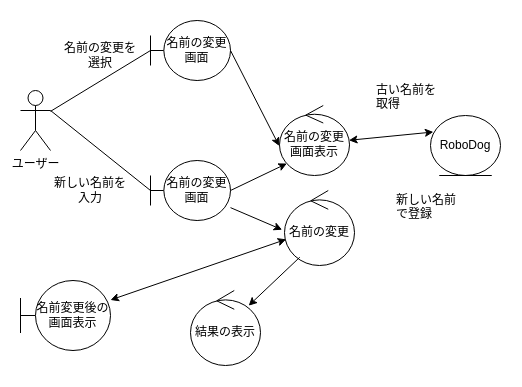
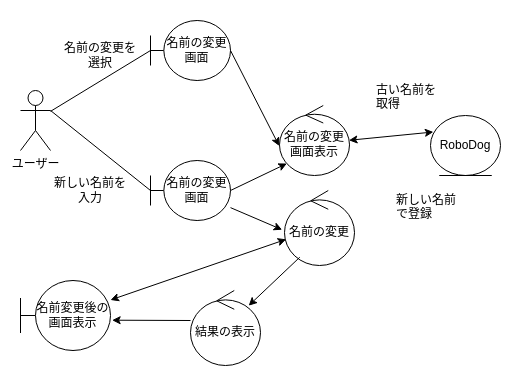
  <mxCell id="0" />
  <mxCell id="1" parent="0" />
  <mxCell id="2" value="ユーザー" style="shape=umlActor;verticalLabelPosition=bottom;verticalAlign=top;html=1;" vertex="1" parent="1"><mxGeometry x="20" y="90" width="30" height="60" as="geometry" /></mxCell>
  <mxCell id="3" value="名前の変更画面" style="shape=umlBoundary;whiteSpace=wrap;html=1;" vertex="1" parent="1"><mxGeometry x="150" y="20" width="80" height="60" as="geometry" /></mxCell>
  <mxCell id="4" value="名前の変更画面" style="shape=umlBoundary;whiteSpace=wrap;html=1;" vertex="1" parent="1"><mxGeometry x="150" y="160" width="80" height="60" as="geometry" /></mxCell>
  <mxCell id="5" value="" style="endArrow=none;html=1;" edge="1" parent="1" source="2"><mxGeometry width="50" height="50" relative="1" as="geometry"><mxPoint x="100" y="100" as="sourcePoint" /><mxPoint x="150" y="50" as="targetPoint" /></mxGeometry></mxCell>
  <mxCell id="6" value="" style="endArrow=none;html=1;exitX=1;exitY=0.333;exitDx=0;exitDy=0;exitPerimeter=0;" edge="1" parent="1" source="2"><mxGeometry width="50" height="50" relative="1" as="geometry"><mxPoint x="100" y="240" as="sourcePoint" /><mxPoint x="150" y="190" as="targetPoint" /></mxGeometry></mxCell>
  <mxCell id="7" value="名前の変更画面表示" style="ellipse;shape=umlControl;whiteSpace=wrap;html=1;" vertex="1" parent="1"><mxGeometry x="279" y="105" width="70" height="70" as="geometry" /></mxCell>
  <mxCell id="8" value="RoboDog" style="ellipse;shape=umlEntity;whiteSpace=wrap;html=1;" vertex="1" parent="1"><mxGeometry x="430" y="115" width="70" height="60" as="geometry" /></mxCell>
  <mxCell id="9" value="名前の変更を選択" style="text;html=1;align=center;verticalAlign=middle;whiteSpace=wrap;rounded=0;" vertex="1" parent="1"><mxGeometry x="60" y="40" width="80" height="30" as="geometry" /></mxCell>
  <mxCell id="10" value="新しい名前を入力" style="text;html=1;align=center;verticalAlign=middle;whiteSpace=wrap;rounded=0;" vertex="1" parent="1"><mxGeometry x="50" y="175" width="80" height="30" as="geometry" /></mxCell>
  <mxCell id="11" value="" style="endArrow=classic;html=1;entryX=-0.004;entryY=0.578;entryDx=0;entryDy=0;entryPerimeter=0;" edge="1" parent="1" target="7"><mxGeometry width="50" height="50" relative="1" as="geometry"><mxPoint x="230" y="50" as="sourcePoint" /><mxPoint x="280" y="0" as="targetPoint" /></mxGeometry></mxCell>
  <mxCell id="12" value="" style="endArrow=classic;html=1;entryX=0.105;entryY=0.829;entryDx=0;entryDy=0;entryPerimeter=0;" edge="1" parent="1" target="7"><mxGeometry width="50" height="50" relative="1" as="geometry"><mxPoint x="230" y="190" as="sourcePoint" /><mxPoint x="280" y="140" as="targetPoint" /></mxGeometry></mxCell>
  <mxCell id="13" value="" style="endArrow=classic;startArrow=classic;html=1;exitX=0.993;exitY=0.497;exitDx=0;exitDy=0;exitPerimeter=0;entryX=0.041;entryY=0.275;entryDx=0;entryDy=0;entryPerimeter=0;" edge="1" parent="1" source="7" target="8"><mxGeometry width="50" height="50" relative="1" as="geometry"><mxPoint x="380" y="140" as="sourcePoint" /><mxPoint x="430" y="90" as="targetPoint" /></mxGeometry></mxCell>
  <mxCell id="14" value="名前の変更" style="ellipse;shape=umlControl;whiteSpace=wrap;html=1;" vertex="1" parent="1"><mxGeometry x="284" y="190" width="70" height="75" as="geometry" /></mxCell>
  <mxCell id="15" value="" style="endArrow=classic;html=1;entryX=-0.034;entryY=0.523;entryDx=0;entryDy=0;entryPerimeter=0;" edge="1" parent="1" source="4" target="14"><mxGeometry width="50" height="50" relative="1" as="geometry"><mxPoint x="240" y="260" as="sourcePoint" /><mxPoint x="290" y="210" as="targetPoint" /></mxGeometry></mxCell>
  <mxCell id="16" value="" style="endArrow=classic;startArrow=classic;html=1;" edge="1" parent="1" source="14" target="19"><mxGeometry width="50" height="50" relative="1" as="geometry"><mxPoint x="370" y="230" as="sourcePoint" /><mxPoint x="420" y="180" as="targetPoint" /></mxGeometry></mxCell>
  <mxCell id="17" value="結果の表示" style="ellipse;shape=umlControl;whiteSpace=wrap;html=1;" vertex="1" parent="1"><mxGeometry x="190" y="290" width="70" height="75" as="geometry" /></mxCell>
  <mxCell id="18" value="" style="endArrow=classic;html=1;exitX=0.218;exitY=0.89;exitDx=0;exitDy=0;exitPerimeter=0;entryX=0.831;entryY=0.202;entryDx=0;entryDy=0;entryPerimeter=0;" edge="1" parent="1" source="14" target="17"><mxGeometry width="50" height="50" relative="1" as="geometry"><mxPoint x="284" y="310" as="sourcePoint" /><mxPoint x="334" y="260" as="targetPoint" /></mxGeometry></mxCell>
  <mxCell id="19" value="名前変更後の&lt;br&gt;画面表示" style="shape=umlBoundary;whiteSpace=wrap;html=1;" vertex="1" parent="1"><mxGeometry x="20" y="280" width="90" height="70" as="geometry" /></mxCell>
+ <mxCell id="20" value="" style="endArrow=classic;html=1;exitX=0;exitY=0.4;exitDx=0;exitDy=0;exitPerimeter=0;entryX=1.018;entryY=0.567;entryDx=0;entryDy=0;entryPerimeter=0;" edge="1" parent="1" source="17" target="19"><mxGeometry width="50" height="50" relative="1" as="geometry"><mxPoint x="100" y="310" as="sourcePoint" /><mxPoint x="150" y="260" as="targetPoint" /></mxGeometry></mxCell>
  <mxCell id="21" value="古い名前を取得" style="text;strokeColor=none;fillColor=none;align=left;verticalAlign=middle;spacingLeft=4;spacingRight=4;overflow=hidden;points=[[0,0.5],[1,0.5]];portConstraint=eastwest;rotatable=0;whiteSpace=wrap;html=1;" vertex="1" parent="1"><mxGeometry x="370" y="80" width="80" height="30" as="geometry" /></mxCell>
  <mxCell id="22" value="新しい名前で登録" style="text;strokeColor=none;fillColor=none;align=left;verticalAlign=middle;spacingLeft=4;spacingRight=4;overflow=hidden;points=[[0,0.5],[1,0.5]];portConstraint=eastwest;rotatable=0;whiteSpace=wrap;html=1;" vertex="1" parent="1"><mxGeometry x="390" y="190" width="80" height="30" as="geometry" /></mxCell>
